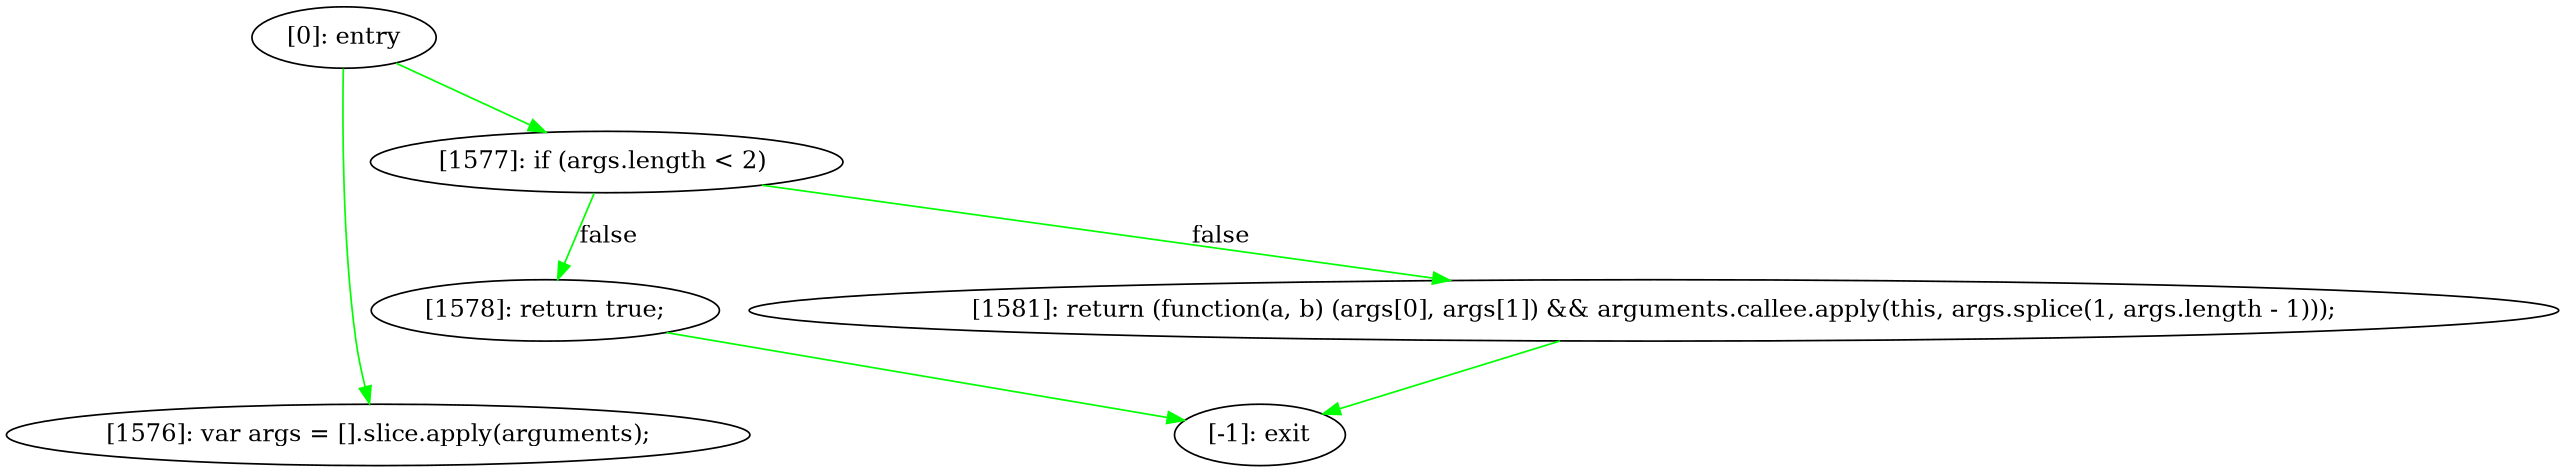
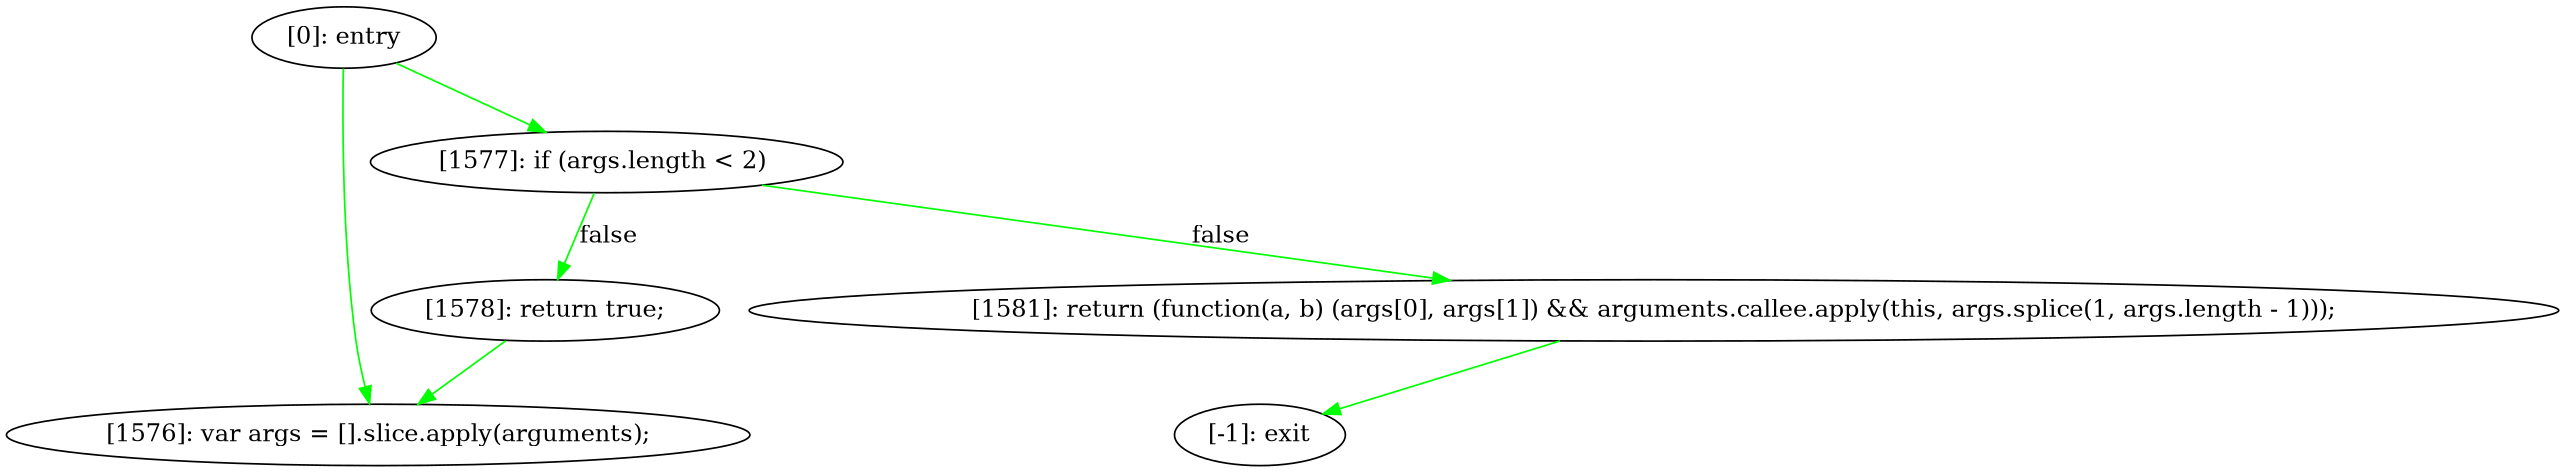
  digraph {
    edge [color=green]
    n1 [label="[1576]: var args = [].slice.apply(arguments);\n"]
    n2 [label="[1577]: if (args.length < 2) "]
    n3 [label="[1578]: return true;\n"]
    n4 [label="[1581]: return (function(a, b) (args[0], args[1]) && arguments.callee.apply(this, args.splice(1, args.length - 1)));\n"]
    n5 [label="[-1]: exit"]
    n6 [label="[0]: entry"]
    n2 -> n3 [label=false]
    n2 -> n4 [label=false]
-   n3 -> n5
+   n3 -> n1
    n4 -> n5
    n6 -> n1
    n6 -> n2
  }
